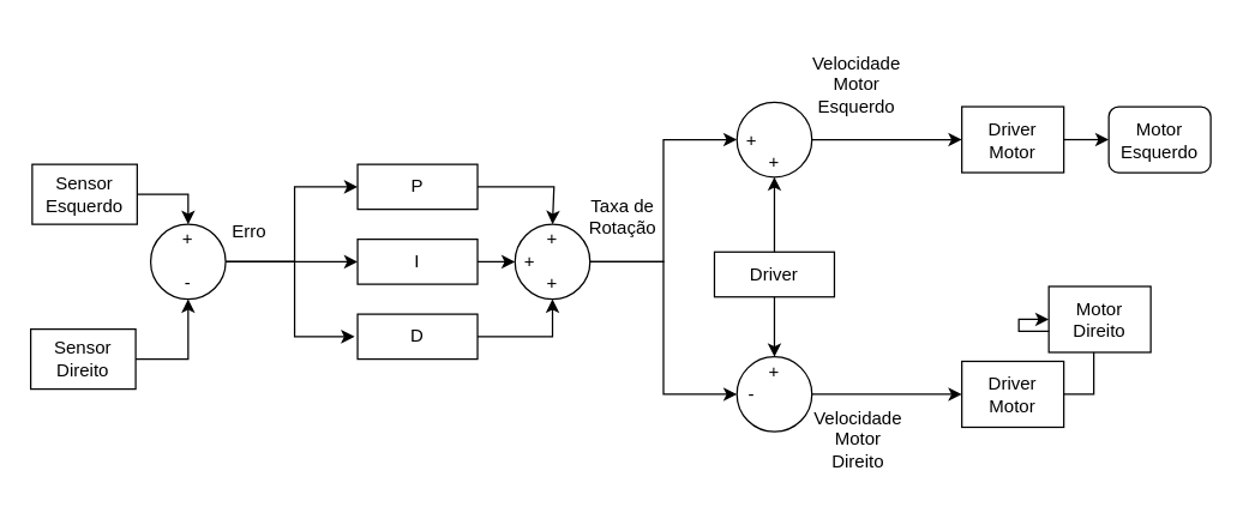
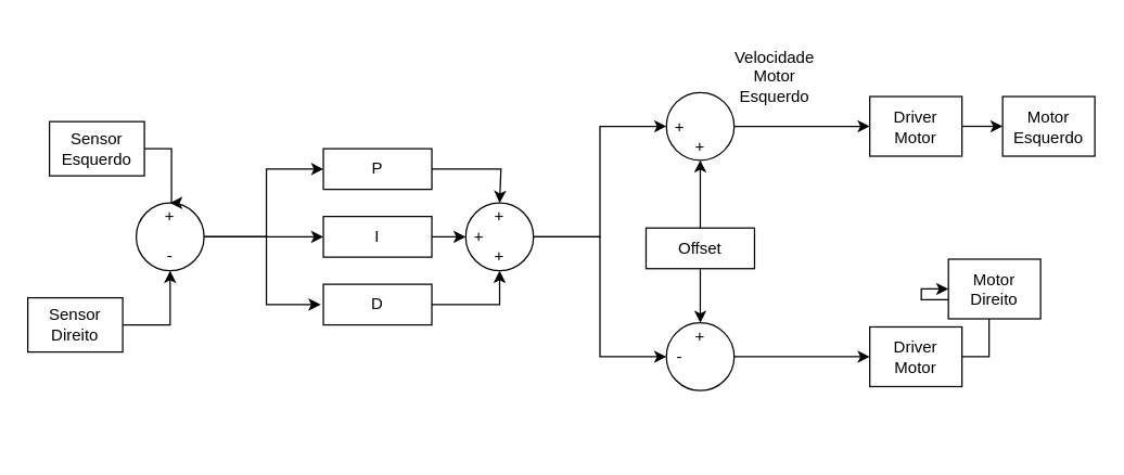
  <mxCell id="0" />
  <mxCell id="1" parent="0" />
  <mxCell id="2" style="edgeStyle=orthogonalEdgeStyle;rounded=0;orthogonalLoop=1;jettySize=auto;html=1;entryX=0.5;entryY=1;entryDx=0;entryDy=0;" parent="1" source="3" target="40" edge="1"><mxGeometry relative="1" as="geometry" /></mxCell>
  <mxCell id="3" value="D" style="rounded=0;whiteSpace=wrap;html=1;" parent="1" vertex="1"><mxGeometry x="238" y="209" width="80" height="30" as="geometry" /></mxCell>
  <mxCell id="4" style="edgeStyle=orthogonalEdgeStyle;rounded=0;orthogonalLoop=1;jettySize=auto;html=1;entryX=0;entryY=0.5;entryDx=0;entryDy=0;" parent="1" source="5" target="39" edge="1"><mxGeometry relative="1" as="geometry" /></mxCell>
  <mxCell id="5" value="I" style="rounded=0;whiteSpace=wrap;html=1;" parent="1" vertex="1"><mxGeometry x="238" y="159" width="80" height="30" as="geometry" /></mxCell>
  <mxCell id="6" style="edgeStyle=orthogonalEdgeStyle;rounded=0;orthogonalLoop=1;jettySize=auto;html=1;entryX=0.5;entryY=0;entryDx=0;entryDy=0;" parent="1" source="7" target="41" edge="1"><mxGeometry relative="1" as="geometry"><Array as="points"><mxPoint x="369" y="124" /><mxPoint x="369" y="149" /></Array></mxGeometry></mxCell>
  <mxCell id="7" value="P" style="rounded=0;whiteSpace=wrap;html=1;" parent="1" vertex="1"><mxGeometry x="238" y="109" width="80" height="30" as="geometry" /></mxCell>
  <mxCell id="8" value="Velocidade Motor Esquerdo" style="text;html=1;strokeColor=none;fillColor=none;align=center;verticalAlign=middle;whiteSpace=wrap;rounded=0;direction=south;" parent="1" vertex="1"><mxGeometry x="549" y="20.5" width="44" height="70" as="geometry" /></mxCell>
- <mxCell id="9" value="Erro" style="text;html=1;strokeColor=none;fillColor=none;align=center;verticalAlign=middle;whiteSpace=wrap;rounded=0;direction=south;" parent="1" vertex="1"><mxGeometry x="156" y="109" width="20" height="90" as="geometry" /></mxCell>
  <mxCell id="10" value="" style="group" parent="1" vertex="1" connectable="0"><mxGeometry x="90" y="149" width="60" height="50" as="geometry" /></mxCell>
  <mxCell id="11" value="&lt;span style=&quot;color: rgba(0 , 0 , 0 , 0) ; font-family: monospace ; font-size: 0px&quot;&gt;%3CmxGraphModel%3E%3Croot%3E%3CmxCell%20id%3D%220%22%2F%3E%3CmxCell%20id%3D%221%22%20parent%3D%220%22%2F%3E%3CmxCell%20id%3D%222%22%20value%3D%22Planta%22%20style%3D%22rounded%3D0%3BwhiteSpace%3Dwrap%3Bhtml%3D1%3B%22%20vertex%3D%221%22%20parent%3D%221%22%3E%3CmxGeometry%20x%3D%22577%22%20y%3D%22489%22%20width%3D%22110%22%20height%3D%2250%22%20as%3D%22geometry%22%2F%3E%3C%2FmxCell%3E%3C%2Froot%3E%3C%2FmxGraphModel%3E&lt;/span&gt;" style="ellipse;whiteSpace=wrap;html=1;aspect=fixed;" parent="10" vertex="1"><mxGeometry x="10" width="50" height="50" as="geometry" /></mxCell>
  <mxCell id="12" value="+" style="text;html=1;strokeColor=none;fillColor=none;align=center;verticalAlign=middle;whiteSpace=wrap;rounded=0;" parent="10" vertex="1"><mxGeometry x="20" width="30" height="20" as="geometry" /></mxCell>
  <mxCell id="13" value="-" style="text;html=1;strokeColor=none;fillColor=none;align=center;verticalAlign=middle;whiteSpace=wrap;rounded=0;" parent="10" vertex="1"><mxGeometry x="15" y="30" width="40" height="20" as="geometry" /></mxCell>
  <mxCell id="14" style="edgeStyle=orthogonalEdgeStyle;rounded=0;orthogonalLoop=1;jettySize=auto;html=1;exitX=1;exitY=0.5;exitDx=0;exitDy=0;entryX=0.5;entryY=0;entryDx=0;entryDy=0;" parent="1" source="15" target="12" edge="1"><mxGeometry relative="1" as="geometry" /></mxCell>
- <mxCell id="15" value="Sensor&lt;br&gt;Esquerdo" style="text;html=1;fillColor=none;align=center;verticalAlign=middle;whiteSpace=wrap;rounded=0;strokeColor=#000000;" parent="1" vertex="1"><mxGeometry x="21" y="109" width="70" height="40" as="geometry" /></mxCell>
+ <mxCell id="15" value="Sensor&lt;br&gt;Esquerdo" style="text;html=1;fillColor=none;align=center;verticalAlign=middle;whiteSpace=wrap;rounded=0;strokeColor=#000000;" parent="1" vertex="1"><mxGeometry x="36" y="89" width="70" height="40" as="geometry" /></mxCell>
  <mxCell id="16" style="edgeStyle=orthogonalEdgeStyle;rounded=0;orthogonalLoop=1;jettySize=auto;html=1;exitX=1;exitY=0.5;exitDx=0;exitDy=0;entryX=0.5;entryY=1;entryDx=0;entryDy=0;" parent="1" source="17" target="13" edge="1"><mxGeometry relative="1" as="geometry" /></mxCell>
  <mxCell id="17" value="Sensor Direito" style="text;html=1;fillColor=none;align=center;verticalAlign=middle;whiteSpace=wrap;rounded=0;strokeColor=#000000;" parent="1" vertex="1"><mxGeometry x="20" y="219" width="70" height="40" as="geometry" /></mxCell>
  <mxCell id="18" value="" style="group" parent="1" vertex="1" connectable="0"><mxGeometry x="481" y="67.5" width="60" height="50" as="geometry" /></mxCell>
  <mxCell id="19" value="&lt;span style=&quot;color: rgba(0 , 0 , 0 , 0) ; font-family: monospace ; font-size: 0px&quot;&gt;%3CmxGraphModel%3E%3Croot%3E%3CmxCell%20id%3D%220%22%2F%3E%3CmxCell%20id%3D%221%22%20parent%3D%220%22%2F%3E%3CmxCell%20id%3D%222%22%20value%3D%22Planta%22%20style%3D%22rounded%3D0%3BwhiteSpace%3Dwrap%3Bhtml%3D1%3B%22%20vertex%3D%221%22%20parent%3D%221%22%3E%3CmxGeometry%20x%3D%22577%22%20y%3D%22489%22%20width%3D%22110%22%20height%3D%2250%22%20as%3D%22geometry%22%2F%3E%3C%2FmxCell%3E%3C%2Froot%3E%3C%2FmxGraphModel%3E&lt;/span&gt;" style="ellipse;whiteSpace=wrap;html=1;aspect=fixed;" parent="18" vertex="1"><mxGeometry x="10" width="50" height="50" as="geometry" /></mxCell>
  <mxCell id="20" value="+" style="text;html=1;strokeColor=none;fillColor=none;align=center;verticalAlign=middle;whiteSpace=wrap;rounded=0;" parent="18" vertex="1"><mxGeometry x="10" y="15" width="20" height="20" as="geometry" /></mxCell>
  <mxCell id="21" value="+" style="text;html=1;strokeColor=none;fillColor=none;align=center;verticalAlign=middle;whiteSpace=wrap;rounded=0;" parent="18" vertex="1"><mxGeometry x="15" y="30" width="40" height="20" as="geometry" /></mxCell>
  <mxCell id="22" value="" style="group" parent="1" vertex="1" connectable="0"><mxGeometry x="481" y="237.5" width="60" height="50" as="geometry" /></mxCell>
  <mxCell id="23" value="&lt;span style=&quot;color: rgba(0 , 0 , 0 , 0) ; font-family: monospace ; font-size: 0px&quot;&gt;%3CmxGraphModel%3E%3Croot%3E%3CmxCell%20id%3D%220%22%2F%3E%3CmxCell%20id%3D%221%22%20parent%3D%220%22%2F%3E%3CmxCell%20id%3D%222%22%20value%3D%22Planta%22%20style%3D%22rounded%3D0%3BwhiteSpace%3Dwrap%3Bhtml%3D1%3B%22%20vertex%3D%221%22%20parent%3D%221%22%3E%3CmxGeometry%20x%3D%22577%22%20y%3D%22489%22%20width%3D%22110%22%20height%3D%2250%22%20as%3D%22geometry%22%2F%3E%3C%2FmxCell%3E%3C%2Froot%3E%3C%2FmxGraphModel%3E&lt;/span&gt;" style="ellipse;whiteSpace=wrap;html=1;aspect=fixed;" parent="22" vertex="1"><mxGeometry x="10" width="50" height="50" as="geometry" /></mxCell>
  <mxCell id="24" value="-" style="text;html=1;strokeColor=none;fillColor=none;align=center;verticalAlign=middle;whiteSpace=wrap;rounded=0;" parent="22" vertex="1"><mxGeometry x="10" y="15" width="20" height="20" as="geometry" /></mxCell>
  <mxCell id="25" value="+" style="text;html=1;strokeColor=none;fillColor=none;align=center;verticalAlign=middle;whiteSpace=wrap;rounded=0;" parent="22" vertex="1"><mxGeometry x="15" width="40" height="20" as="geometry" /></mxCell>
  <mxCell id="26" style="edgeStyle=orthogonalEdgeStyle;rounded=0;orthogonalLoop=1;jettySize=auto;html=1;exitX=0.5;exitY=1;exitDx=0;exitDy=0;entryX=0.5;entryY=0;entryDx=0;entryDy=0;" parent="1" source="28" target="25" edge="1"><mxGeometry relative="1" as="geometry" /></mxCell>
  <mxCell id="27" style="edgeStyle=orthogonalEdgeStyle;rounded=0;orthogonalLoop=1;jettySize=auto;html=1;exitX=0.5;exitY=0;exitDx=0;exitDy=0;entryX=0.5;entryY=1;entryDx=0;entryDy=0;" parent="1" source="28" target="21" edge="1"><mxGeometry relative="1" as="geometry" /></mxCell>
- <mxCell id="28" value="Driver" style="text;html=1;align=center;verticalAlign=middle;whiteSpace=wrap;rounded=0;strokeColor=#000000;" parent="1" vertex="1"><mxGeometry x="476" y="167.5" width="80" height="30" as="geometry" /></mxCell>
+ <mxCell id="28" value="Offset" style="text;html=1;align=center;verticalAlign=middle;whiteSpace=wrap;rounded=0;strokeColor=#000000;" parent="1" vertex="1"><mxGeometry x="476" y="167.5" width="80" height="30" as="geometry" /></mxCell>
  <mxCell id="29" style="edgeStyle=orthogonalEdgeStyle;rounded=0;orthogonalLoop=1;jettySize=auto;html=1;exitX=1;exitY=0.5;exitDx=0;exitDy=0;entryX=0;entryY=0.5;entryDx=0;entryDy=0;" parent="1" source="30" target="35" edge="1"><mxGeometry relative="1" as="geometry" /></mxCell>
  <mxCell id="30" value="Driver&lt;br&gt;Motor" style="rounded=0;whiteSpace=wrap;html=1;" parent="1" vertex="1"><mxGeometry x="641" y="70.5" width="68" height="44" as="geometry" /></mxCell>
  <mxCell id="31" style="edgeStyle=orthogonalEdgeStyle;rounded=0;orthogonalLoop=1;jettySize=auto;html=1;exitX=1;exitY=0.5;exitDx=0;exitDy=0;entryX=0;entryY=0.5;entryDx=0;entryDy=0;" parent="1" source="19" target="30" edge="1"><mxGeometry relative="1" as="geometry" /></mxCell>
  <mxCell id="32" style="edgeStyle=orthogonalEdgeStyle;rounded=0;orthogonalLoop=1;jettySize=auto;html=1;exitX=1;exitY=0.5;exitDx=0;exitDy=0;entryX=0;entryY=0.5;entryDx=0;entryDy=0;" parent="1" source="33" target="36" edge="1"><mxGeometry relative="1" as="geometry" /></mxCell>
  <mxCell id="33" value="Driver&lt;br&gt;Motor" style="rounded=0;whiteSpace=wrap;html=1;" parent="1" vertex="1"><mxGeometry x="641" y="240.5" width="68" height="44" as="geometry" /></mxCell>
  <mxCell id="34" style="edgeStyle=orthogonalEdgeStyle;rounded=0;orthogonalLoop=1;jettySize=auto;html=1;exitX=1;exitY=0.5;exitDx=0;exitDy=0;entryX=0;entryY=0.5;entryDx=0;entryDy=0;" parent="1" source="23" target="33" edge="1"><mxGeometry relative="1" as="geometry" /></mxCell>
- <mxCell id="35" value="Motor&lt;br&gt;Esquerdo" style="whiteSpace=wrap;html=1;rounded=1;" parent="1" vertex="1"><mxGeometry x="739" y="70.5" width="68" height="44" as="geometry" /></mxCell>
+ <mxCell id="35" value="Motor&lt;br&gt;Esquerdo" style="rounded=0;whiteSpace=wrap;html=1;" parent="1" vertex="1"><mxGeometry x="739" y="70.5" width="68" height="44" as="geometry" /></mxCell>
  <mxCell id="36" value="Motor&lt;br&gt;Direito" style="rounded=0;whiteSpace=wrap;html=1;" parent="1" vertex="1"><mxGeometry x="699" y="190.5" width="68" height="44" as="geometry" /></mxCell>
  <mxCell id="37" value="" style="group" parent="1" vertex="1" connectable="0"><mxGeometry x="343" y="149" width="50" height="50" as="geometry" /></mxCell>
  <mxCell id="38" value="&lt;span style=&quot;color: rgba(0 , 0 , 0 , 0) ; font-family: monospace ; font-size: 0px&quot;&gt;%3CmxGraphModel%3E%3Croot%3E%3CmxCell%20id%3D%220%22%2F%3E%3CmxCell%20id%3D%221%22%20parent%3D%220%22%2F%3E%3CmxCell%20id%3D%222%22%20value%3D%22Planta%22%20style%3D%22rounded%3D0%3BwhiteSpace%3Dwrap%3Bhtml%3D1%3B%22%20vertex%3D%221%22%20parent%3D%221%22%3E%3CmxGeometry%20x%3D%22577%22%20y%3D%22489%22%20width%3D%22110%22%20height%3D%2250%22%20as%3D%22geometry%22%2F%3E%3C%2FmxCell%3E%3C%2Froot%3E%3C%2FmxGraphModel%3E&lt;/span&gt;" style="ellipse;whiteSpace=wrap;html=1;aspect=fixed;" parent="37" vertex="1"><mxGeometry width="50" height="50" as="geometry" /></mxCell>
  <mxCell id="39" value="+" style="text;html=1;strokeColor=none;fillColor=none;align=center;verticalAlign=middle;whiteSpace=wrap;rounded=0;" parent="37" vertex="1"><mxGeometry y="15" width="20" height="20" as="geometry" /></mxCell>
  <mxCell id="40" value="+" style="text;html=1;strokeColor=none;fillColor=none;align=center;verticalAlign=middle;whiteSpace=wrap;rounded=0;" parent="37" vertex="1"><mxGeometry x="5" y="30" width="40" height="20" as="geometry" /></mxCell>
  <mxCell id="41" value="+" style="text;html=1;strokeColor=none;fillColor=none;align=center;verticalAlign=middle;whiteSpace=wrap;rounded=0;" parent="37" vertex="1"><mxGeometry x="15" width="20" height="20" as="geometry" /></mxCell>
- <mxCell id="42" value="Velocidade Motor Direito" style="text;html=1;strokeColor=none;fillColor=none;align=center;verticalAlign=middle;whiteSpace=wrap;rounded=0;direction=south;" parent="1" vertex="1"><mxGeometry x="550" y="257.5" width="44" height="70" as="geometry" /></mxCell>
- <mxCell id="43" value="Taxa de Rotação" style="text;html=1;strokeColor=none;fillColor=none;align=center;verticalAlign=middle;whiteSpace=wrap;rounded=0;direction=south;" parent="1" vertex="1"><mxGeometry x="393" y="109" width="44" height="70" as="geometry" /></mxCell>
  <mxCell id="44" style="edgeStyle=orthogonalEdgeStyle;rounded=0;orthogonalLoop=1;jettySize=auto;html=1;entryX=0;entryY=0.5;entryDx=0;entryDy=0;" parent="1" source="11" target="7" edge="1"><mxGeometry relative="1" as="geometry"><Array as="points"><mxPoint x="196" y="174" /><mxPoint x="196" y="124" /></Array></mxGeometry></mxCell>
  <mxCell id="45" style="edgeStyle=orthogonalEdgeStyle;rounded=0;orthogonalLoop=1;jettySize=auto;html=1;exitX=1;exitY=0.5;exitDx=0;exitDy=0;" parent="1" source="11" target="5" edge="1"><mxGeometry relative="1" as="geometry" /></mxCell>
  <mxCell id="46" value="" style="edgeStyle=orthogonalEdgeStyle;rounded=0;orthogonalLoop=1;jettySize=auto;html=1;" parent="1" source="11" edge="1"><mxGeometry relative="1" as="geometry"><mxPoint x="236" y="224" as="targetPoint" /><Array as="points"><mxPoint x="196" y="174" /><mxPoint x="196" y="224" /></Array></mxGeometry></mxCell>
  <mxCell id="47" style="edgeStyle=orthogonalEdgeStyle;rounded=0;orthogonalLoop=1;jettySize=auto;html=1;exitX=1;exitY=0.5;exitDx=0;exitDy=0;entryX=0;entryY=0.5;entryDx=0;entryDy=0;" parent="1" source="38" target="20" edge="1"><mxGeometry relative="1" as="geometry" /></mxCell>
  <mxCell id="48" style="edgeStyle=orthogonalEdgeStyle;rounded=0;orthogonalLoop=1;jettySize=auto;html=1;exitX=1;exitY=0.5;exitDx=0;exitDy=0;entryX=0;entryY=0.5;entryDx=0;entryDy=0;" parent="1" source="38" target="24" edge="1"><mxGeometry relative="1" as="geometry" /></mxCell>
